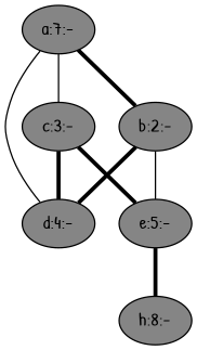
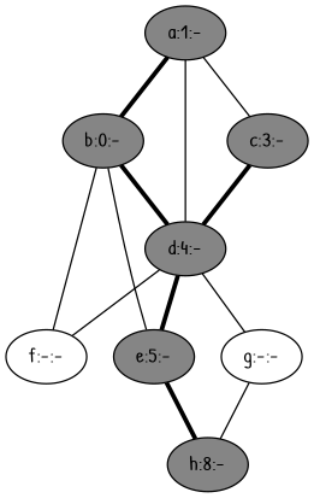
  graph {
    fontname="Patrick Hand"
    node [fillcolor=gray52 fontname="Patrick Hand" style=filled]
    edge [fontname="Patrick Hand" penwidth=1]
-   n1 [label="a:7:-"]
-   n2 [label="b:2:-"]
+   n1 [label="a:1:-"]
+   n2 [label="b:0:-"]
    n3 [label="c:3:-"]
    n4 [label="d:4:-"]
    n5 [label="e:5:-"]
+   n6 [label="f:-:-" fillcolor="" style=""]
+   n7 [label="g:-:-" fillcolor="" style=""]
    n8 [label="h:8:-"]
    n1 -- n2 [penwidth=3]
    n1 -- n3
    n1 -- n4
    n2 -- n4 [penwidth=3]
    n2 -- n5
+   n2 -- n6
    n3 -- n4 [penwidth=3]
-   n3 -- n5 [penwidth=3]
+   n4 -- n5 [penwidth=3]
+   n4 -- n6
+   n4 -- n7
    n5 -- n8 [penwidth=3]
+   n7 -- n8
  }
